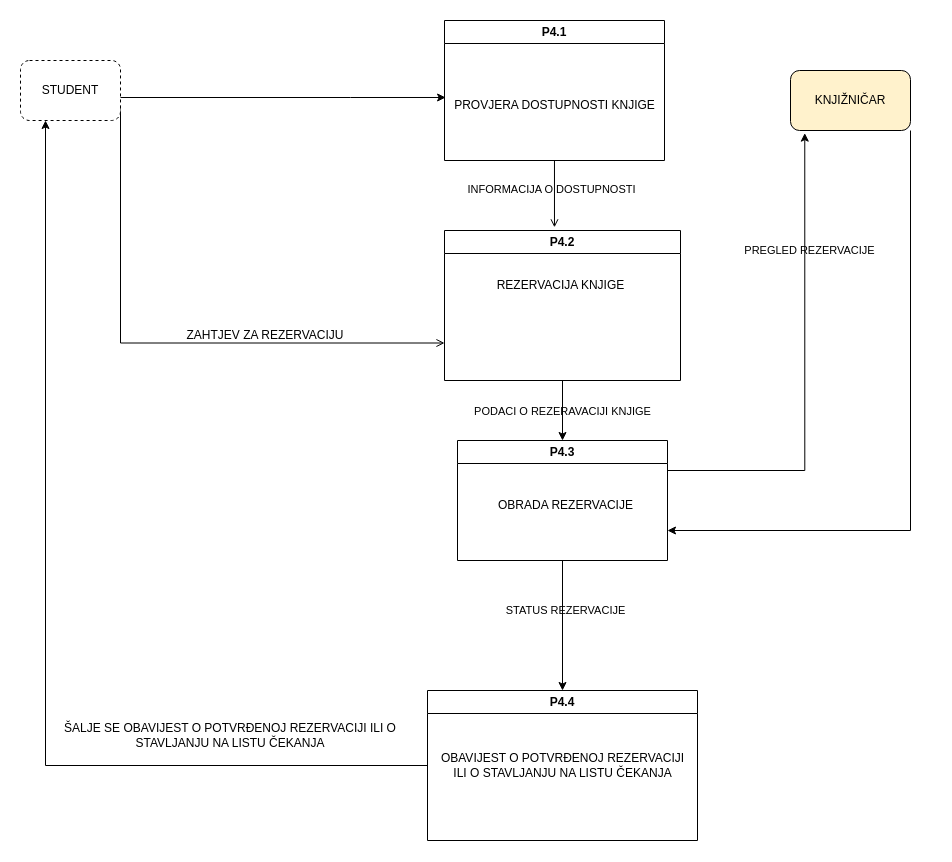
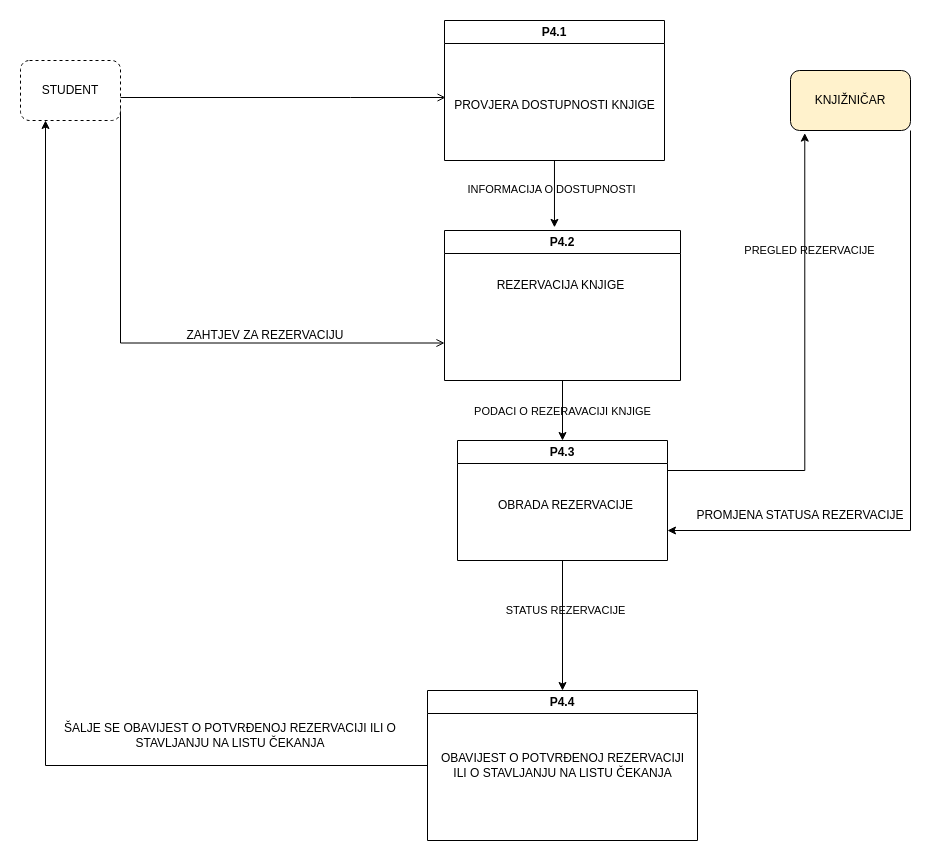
  <mxCell id="0" />
  <mxCell id="1" parent="0" />
  <mxCell id="2" style="edgeStyle=orthogonalEdgeStyle;rounded=0;orthogonalLoop=1;jettySize=auto;html=1;exitX=1;exitY=0.75;exitDx=0;exitDy=0;entryX=0;entryY=0.75;entryDx=0;entryDy=0;endArrow=open;" parent="1" source="3" target="6" edge="1"><mxGeometry relative="1" as="geometry"><Array as="points"><mxPoint x="120" y="343" /></Array></mxGeometry></mxCell>
  <mxCell id="3" value="STUDENT" style="rounded=1;whiteSpace=wrap;html=1;dashed=1;" parent="1" vertex="1"><mxGeometry x="20" y="60" width="100" height="60" as="geometry" /></mxCell>
  <mxCell id="4" style="edgeStyle=orthogonalEdgeStyle;rounded=0;orthogonalLoop=1;jettySize=auto;html=1;" parent="1" source="6" target="12" edge="1"><mxGeometry relative="1" as="geometry" /></mxCell>
  <mxCell id="5" value="&lt;span&gt;PODACI O REZERAVACIJI KNJIGE&lt;/span&gt;" style="edgeLabel;html=1;align=center;verticalAlign=middle;resizable=0;points=[];labelBackgroundColor=none;" parent="4" vertex="1" connectable="0"><mxGeometry y="-1" relative="1" as="geometry"><mxPoint as="offset" /></mxGeometry></mxCell>
  <mxCell id="6" value="P4.2" style="swimlane;whiteSpace=wrap;html=1;startSize=23;" parent="1" vertex="1"><mxGeometry x="444" y="230" width="236" height="150" as="geometry" /></mxCell>
  <mxCell id="7" value="REZERVACIJA KNJIGE" style="text;html=1;align=center;verticalAlign=middle;resizable=0;points=[];autosize=1;strokeColor=none;fillColor=none;" parent="6" vertex="1"><mxGeometry x="41" y="40" width="150" height="30" as="geometry" /></mxCell>
  <mxCell id="8" value="P4.1" style="swimlane;whiteSpace=wrap;html=1;" parent="1" vertex="1"><mxGeometry x="444" y="20" width="220" height="140" as="geometry" /></mxCell>
  <mxCell id="9" value="PROVJERA DOSTUPNOSTI KNJIGE" style="text;html=1;align=center;verticalAlign=middle;resizable=0;points=[];autosize=1;strokeColor=none;fillColor=none;" parent="8" vertex="1"><mxGeometry y="70" width="220" height="30" as="geometry" /></mxCell>
  <mxCell id="10" style="edgeStyle=orthogonalEdgeStyle;rounded=0;orthogonalLoop=1;jettySize=auto;html=1;entryX=0.5;entryY=0;entryDx=0;entryDy=0;" parent="1" source="12" target="14" edge="1"><mxGeometry relative="1" as="geometry" /></mxCell>
  <mxCell id="11" value="STATUS REZERVACIJE" style="edgeLabel;html=1;align=center;verticalAlign=middle;resizable=0;points=[];labelBackgroundColor=none;" parent="10" vertex="1" connectable="0"><mxGeometry x="-0.244" y="2" relative="1" as="geometry"><mxPoint as="offset" /></mxGeometry></mxCell>
  <mxCell id="12" value="P4.3" style="swimlane;whiteSpace=wrap;html=1;" parent="1" vertex="1"><mxGeometry x="457" y="440" width="210" height="120" as="geometry" /></mxCell>
  <mxCell id="13" value="OBRADA REZERVACIJE" style="text;html=1;align=center;verticalAlign=middle;resizable=0;points=[];autosize=1;strokeColor=none;fillColor=none;" parent="12" vertex="1"><mxGeometry x="28" y="50" width="160" height="30" as="geometry" /></mxCell>
  <mxCell id="14" value="P4.4" style="swimlane;whiteSpace=wrap;html=1;" parent="1" vertex="1"><mxGeometry x="427" y="690" width="270" height="150" as="geometry" /></mxCell>
  <mxCell id="15" value="&lt;div&gt;OBAVIJEST O POTVRĐENOJ REZERVACIJI&lt;/div&gt;&lt;div&gt;ILI O STAVLJANJU NA LISTU ČEKANJA&lt;/div&gt;" style="text;html=1;align=center;verticalAlign=middle;resizable=0;points=[];autosize=1;strokeColor=none;fillColor=none;" parent="14" vertex="1"><mxGeometry y="55" width="270" height="40" as="geometry" /></mxCell>
- <mxCell id="16" style="edgeStyle=orthogonalEdgeStyle;rounded=0;orthogonalLoop=1;jettySize=auto;html=1;entryX=0.005;entryY=0.233;entryDx=0;entryDy=0;entryPerimeter=0;" parent="1" source="3" target="9" edge="1"><mxGeometry relative="1" as="geometry"><Array as="points"><mxPoint x="350" y="97" /><mxPoint x="350" y="97" /></Array></mxGeometry></mxCell>
- <mxCell id="17" style="edgeStyle=orthogonalEdgeStyle;rounded=0;orthogonalLoop=1;jettySize=auto;html=1;entryX=0.466;entryY=-0.021;entryDx=0;entryDy=0;entryPerimeter=0;endArrow=open;" parent="1" source="8" target="6" edge="1"><mxGeometry relative="1" as="geometry" /></mxCell>
+ <mxCell id="16" style="edgeStyle=orthogonalEdgeStyle;rounded=0;orthogonalLoop=1;jettySize=auto;html=1;entryX=0.005;entryY=0.233;entryDx=0;entryDy=0;entryPerimeter=0;endArrow=open;" parent="1" source="3" target="9" edge="1"><mxGeometry relative="1" as="geometry"><Array as="points"><mxPoint x="350" y="97" /><mxPoint x="350" y="97" /></Array></mxGeometry></mxCell>
+ <mxCell id="17" style="edgeStyle=orthogonalEdgeStyle;rounded=0;orthogonalLoop=1;jettySize=auto;html=1;entryX=0.466;entryY=-0.021;entryDx=0;entryDy=0;entryPerimeter=0;" parent="1" source="8" target="6" edge="1"><mxGeometry relative="1" as="geometry" /></mxCell>
  <mxCell id="18" value="INFORMACIJA O DOSTUPNOSTI" style="edgeLabel;html=1;align=center;verticalAlign=middle;resizable=0;points=[];labelBackgroundColor=none;" parent="17" vertex="1" connectable="0"><mxGeometry x="-0.169" y="-3" relative="1" as="geometry"><mxPoint as="offset" /></mxGeometry></mxCell>
  <mxCell id="19" style="edgeStyle=orthogonalEdgeStyle;rounded=0;orthogonalLoop=1;jettySize=auto;html=1;exitX=1;exitY=1;exitDx=0;exitDy=0;entryX=1;entryY=0.75;entryDx=0;entryDy=0;" parent="1" source="20" target="12" edge="1"><mxGeometry relative="1" as="geometry" /></mxCell>
  <mxCell id="20" value="KNJIŽNIČAR" style="rounded=1;whiteSpace=wrap;html=1;fillColor=#fff2cc;" parent="1" vertex="1"><mxGeometry x="790" y="70" width="120" height="60" as="geometry" /></mxCell>
  <mxCell id="21" value="ZAHTJEV ZA REZERVACIJU" style="text;html=1;align=center;verticalAlign=middle;whiteSpace=wrap;rounded=0;" parent="1" vertex="1"><mxGeometry x="160" y="310" width="210" height="50" as="geometry" /></mxCell>
  <mxCell id="22" style="edgeStyle=orthogonalEdgeStyle;rounded=0;orthogonalLoop=1;jettySize=auto;html=1;entryX=0.25;entryY=1;entryDx=0;entryDy=0;" parent="1" source="15" target="3" edge="1"><mxGeometry relative="1" as="geometry" /></mxCell>
  <mxCell id="23" value="ŠALJE SE OBAVIJEST O POTVRĐENOJ REZERVACIJI ILI O STAVLJANJU NA LISTU ČEKANJA" style="text;html=1;align=center;verticalAlign=middle;whiteSpace=wrap;rounded=0;" parent="1" vertex="1"><mxGeometry x="60" y="680" width="340" height="110" as="geometry" /></mxCell>
  <mxCell id="24" style="edgeStyle=orthogonalEdgeStyle;rounded=0;orthogonalLoop=1;jettySize=auto;html=1;exitX=1;exitY=0.25;exitDx=0;exitDy=0;entryX=0.119;entryY=1.044;entryDx=0;entryDy=0;entryPerimeter=0;" parent="1" source="12" target="20" edge="1"><mxGeometry relative="1" as="geometry" /></mxCell>
  <mxCell id="25" value="PREGLED REZERVACIJE" style="edgeLabel;html=1;align=center;verticalAlign=middle;resizable=0;points=[];labelBackgroundColor=none;" parent="24" vertex="1" connectable="0"><mxGeometry x="0.51" y="-4" relative="1" as="geometry"><mxPoint as="offset" /></mxGeometry></mxCell>
+ <mxCell id="26" value="PROMJENA STATUSA REZERVACIJE" style="text;html=1;align=center;verticalAlign=middle;whiteSpace=wrap;rounded=0;" parent="1" vertex="1"><mxGeometry x="670" y="450" width="260" height="130" as="geometry" /></mxCell>
